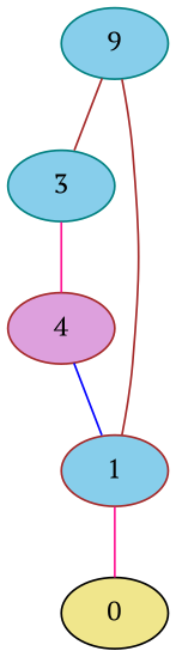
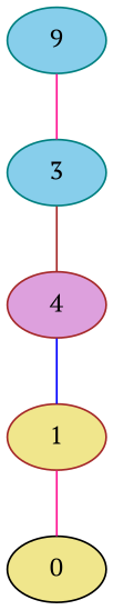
  graph {
    fontname="PT Serif"
    node [color=teal fillcolor=skyblue fontname="PT Serif" style=filled]
    edge [color=deeppink fontname="PT Serif"]
    n1 [label=9]
-   1 [color=brown]
+   1 [color=brown fillcolor=khaki]
    n3 [color=black fillcolor=khaki label=0]
    3
    4 [color=brown fillcolor=plum]
-   n1 -- 3 [color=brown]
-   1 -- n1 [color=brown]
+   n1 -- 3
    1 -- n3
-   3 -- 4
+   3 -- 4 [color=brown]
    4 -- 1 [color=blue]
  }
